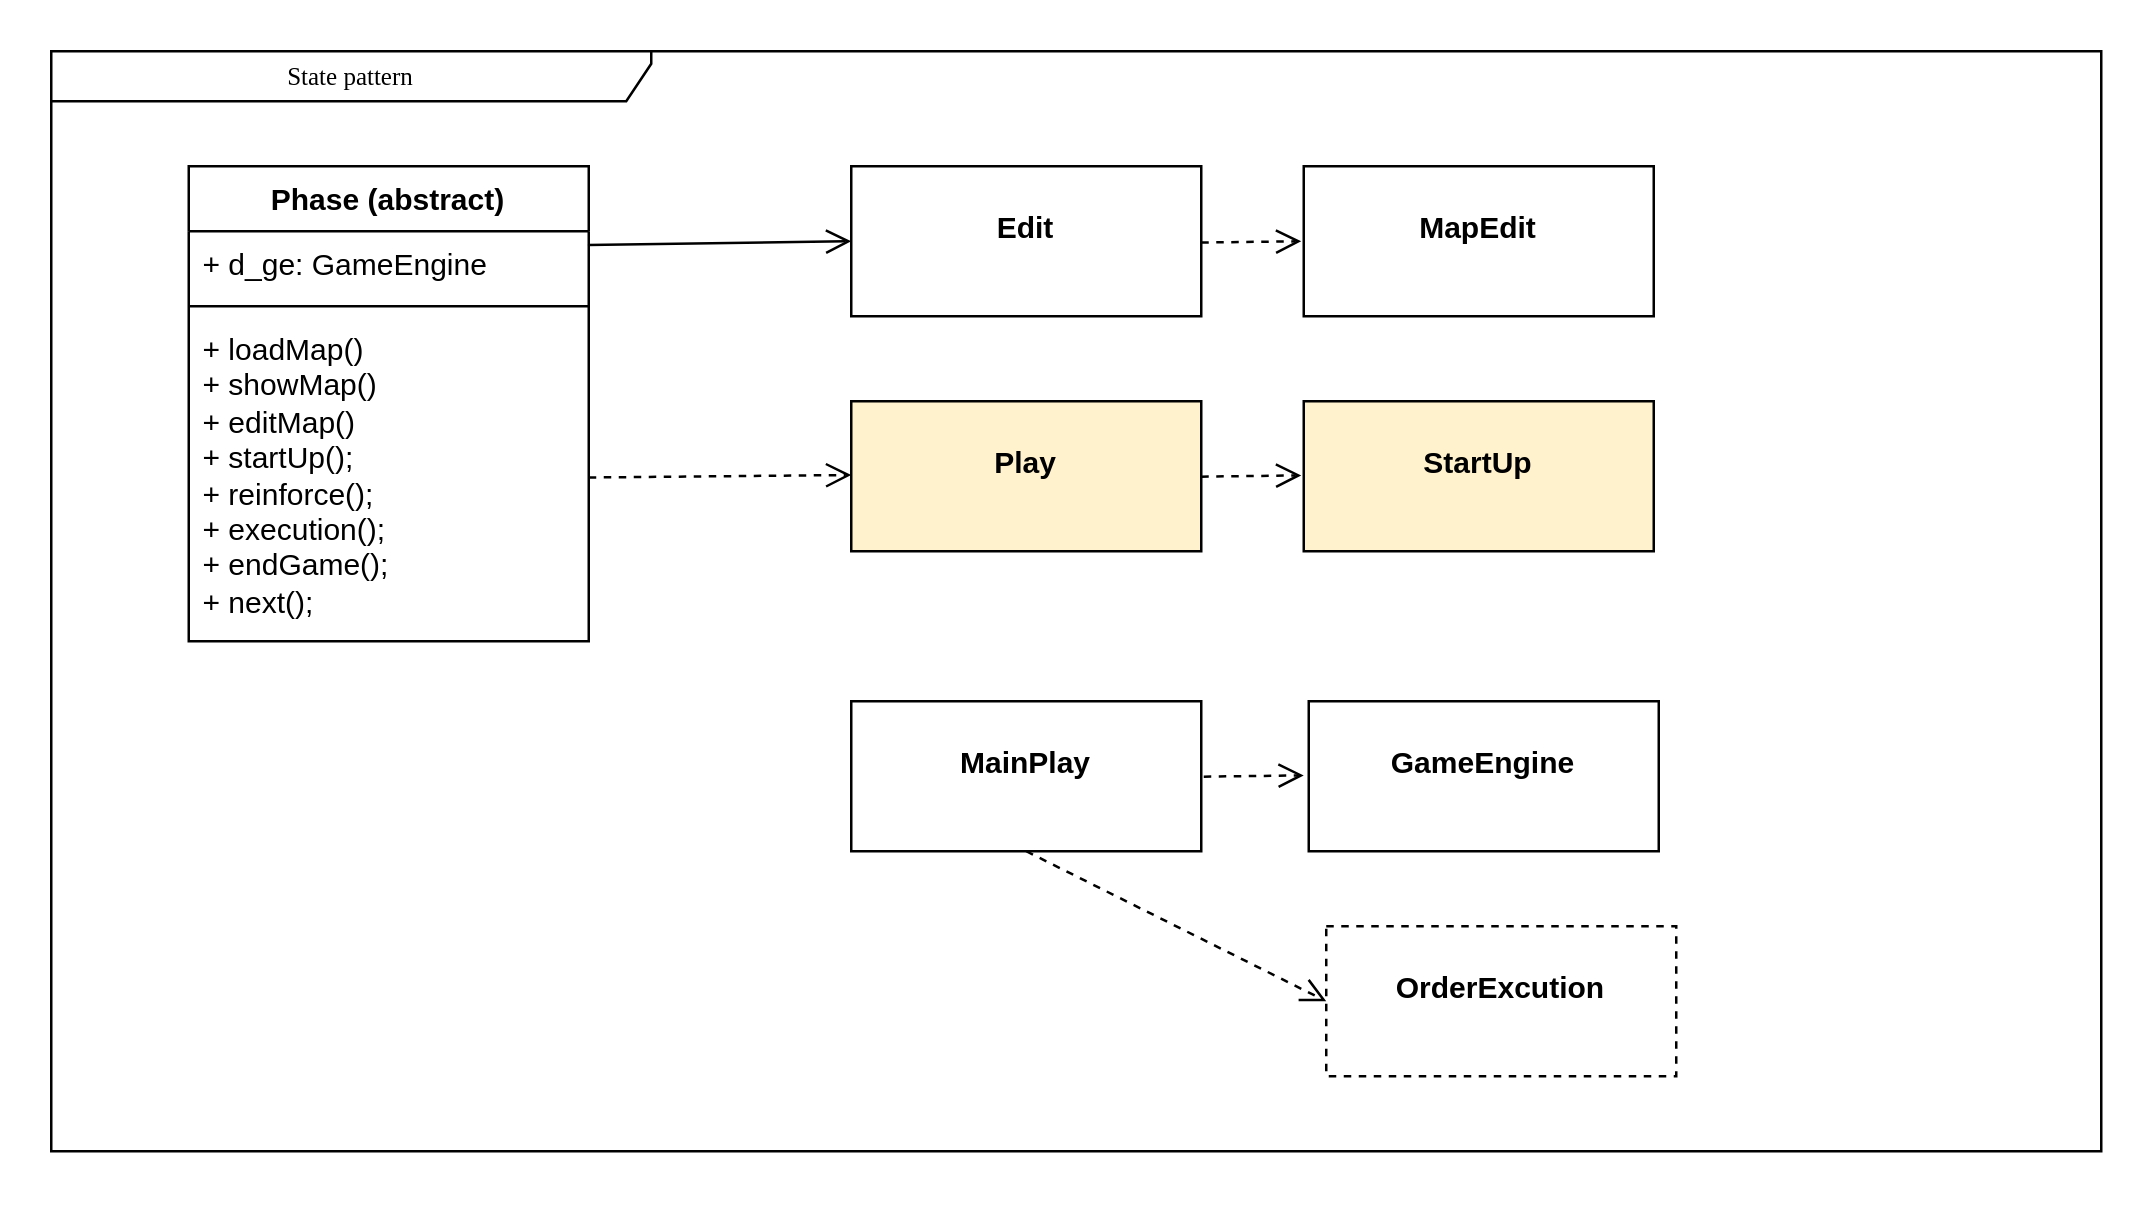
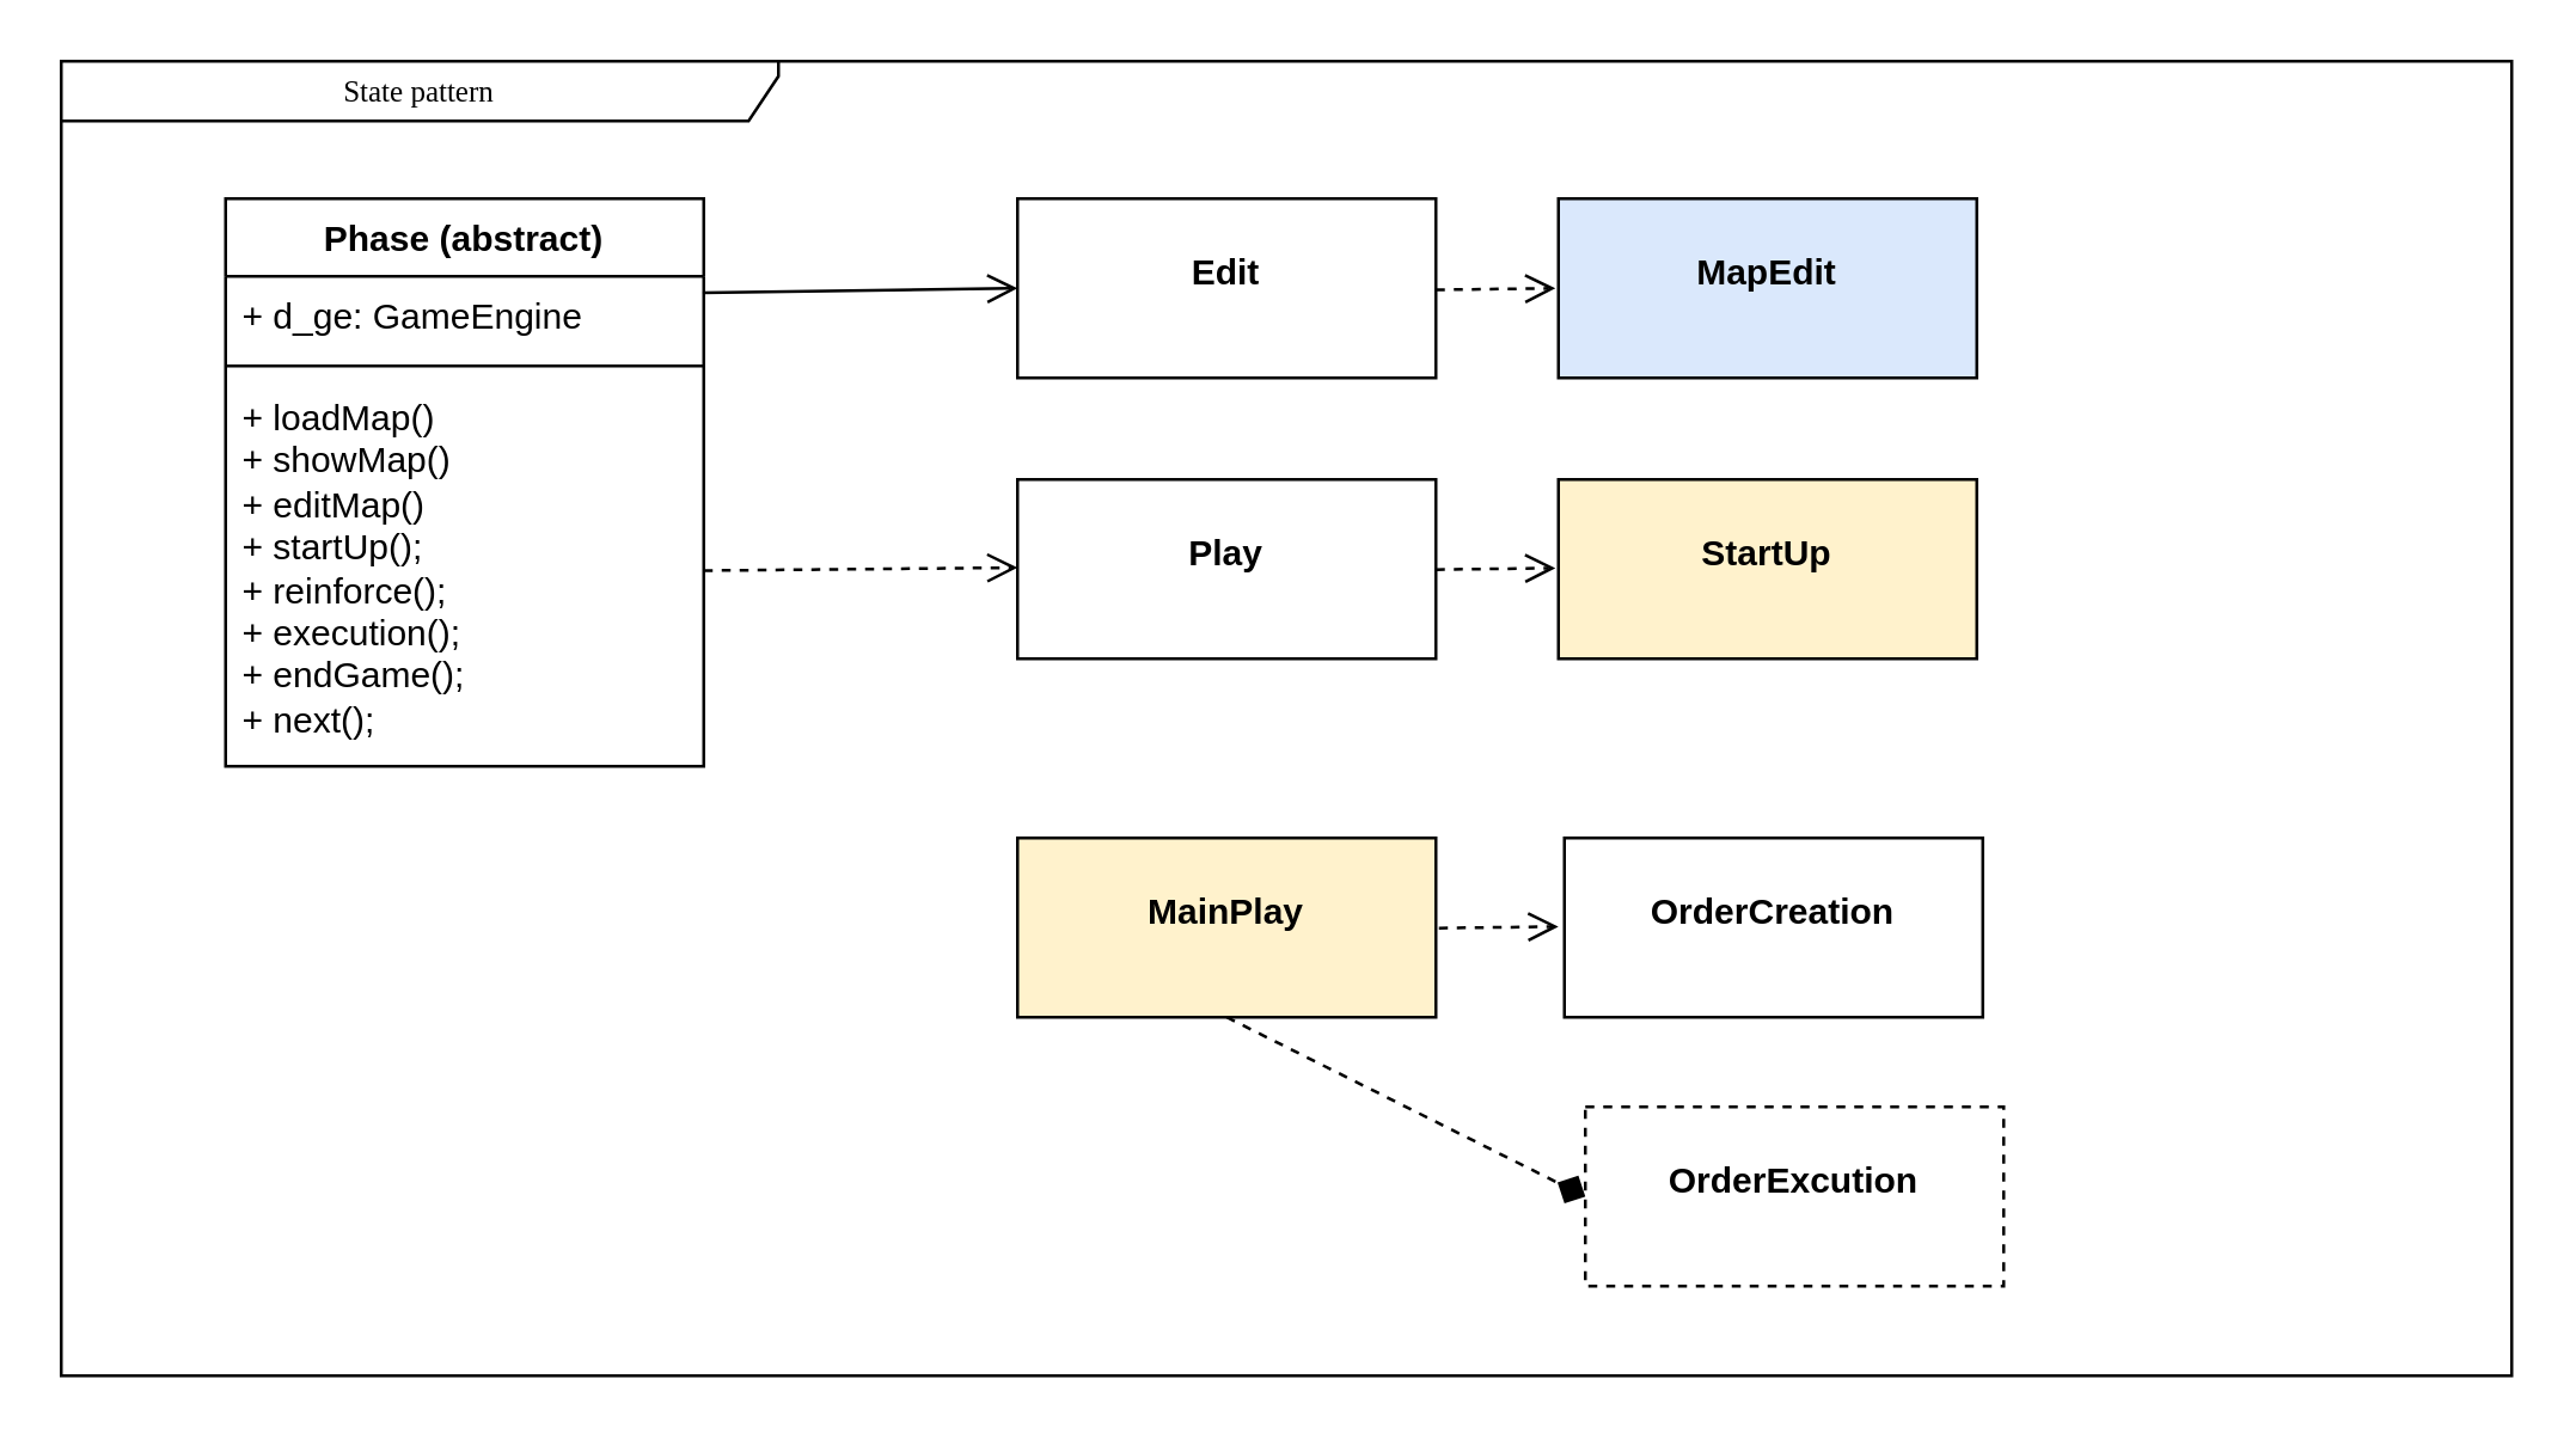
  <mxCell id="0" />
  <mxCell id="1" parent="0" />
  <mxCell id="2" value="State pattern" style="shape=umlFrame;whiteSpace=wrap;html=1;rounded=0;shadow=0;comic=0;labelBackgroundColor=none;strokeWidth=1;fontFamily=Verdana;fontSize=10;align=center;width=240;height=20;" parent="1" vertex="1"><mxGeometry x="20" y="20" width="820" height="440" as="geometry" /></mxCell>
  <mxCell id="3" value="Phase (abstract)" style="swimlane;fontStyle=1;align=center;verticalAlign=top;childLayout=stackLayout;horizontal=1;startSize=26;horizontalStack=0;resizeParent=1;resizeParentMax=0;resizeLast=0;collapsible=1;marginBottom=0;whiteSpace=wrap;html=1;" parent="1" vertex="1"><mxGeometry x="75" y="66" width="160" height="190" as="geometry" /></mxCell>
  <mxCell id="4" value="+ d_ge: GameEngine" style="text;strokeColor=none;fillColor=none;align=left;verticalAlign=top;spacingLeft=4;spacingRight=4;overflow=hidden;rotatable=0;points=[[0,0.5],[1,0.5]];portConstraint=eastwest;whiteSpace=wrap;html=1;" parent="3" vertex="1"><mxGeometry y="26" width="160" height="26" as="geometry" /></mxCell>
  <mxCell id="5" value="" style="line;strokeWidth=1;fillColor=none;align=left;verticalAlign=middle;spacingTop=-1;spacingLeft=3;spacingRight=3;rotatable=0;labelPosition=right;points=[];portConstraint=eastwest;strokeColor=inherit;" parent="3" vertex="1"><mxGeometry y="52" width="160" height="8" as="geometry" /></mxCell>
  <mxCell id="6" value="+ loadMap()&lt;div&gt;+ showMap()&lt;/div&gt;&lt;div&gt;+ editMap()&lt;/div&gt;&lt;div&gt;+ startUp();&lt;/div&gt;&lt;div&gt;+ reinforce();&lt;/div&gt;&lt;div&gt;+ execution();&lt;/div&gt;&lt;div&gt;+ endGame();&lt;/div&gt;&lt;div&gt;+ next();&lt;/div&gt;&lt;div&gt;&lt;div&gt;&lt;br&gt;&lt;/div&gt;&lt;/div&gt;" style="text;strokeColor=none;fillColor=none;align=left;verticalAlign=top;spacingLeft=4;spacingRight=4;overflow=hidden;rotatable=0;points=[[0,0.5],[1,0.5]];portConstraint=eastwest;whiteSpace=wrap;html=1;" parent="3" vertex="1"><mxGeometry y="60" width="160" height="130" as="geometry" /></mxCell>
- <mxCell id="7" value="&lt;p style=&quot;margin:0px;margin-top:4px;text-align:center;&quot;&gt;&lt;br&gt;&lt;b&gt;MapEdit&lt;/b&gt;&lt;/p&gt;" style="verticalAlign=top;align=left;overflow=fill;html=1;whiteSpace=wrap;" parent="1" vertex="1"><mxGeometry x="521" y="66" width="140" height="60" as="geometry" /></mxCell>
- <mxCell id="8" value="&lt;p style=&quot;margin:0px;margin-top:4px;text-align:center;&quot;&gt;&lt;br&gt;&lt;b&gt;Play&lt;/b&gt;&lt;/p&gt;" style="verticalAlign=top;align=left;overflow=fill;html=1;whiteSpace=wrap;fillColor=#fff2cc;" parent="1" vertex="1"><mxGeometry x="340" y="160" width="140" height="60" as="geometry" /></mxCell>
- <mxCell id="9" value="&lt;p style=&quot;margin:0px;margin-top:4px;text-align:center;&quot;&gt;&lt;br&gt;&lt;b&gt;MainPlay&lt;/b&gt;&lt;/p&gt;" style="verticalAlign=top;align=left;overflow=fill;html=1;whiteSpace=wrap;" parent="1" vertex="1"><mxGeometry x="340" y="280" width="140" height="60" as="geometry" /></mxCell>
+ <mxCell id="7" value="&lt;p style=&quot;margin:0px;margin-top:4px;text-align:center;&quot;&gt;&lt;br&gt;&lt;b&gt;MapEdit&lt;/b&gt;&lt;/p&gt;" style="verticalAlign=top;align=left;overflow=fill;html=1;whiteSpace=wrap;fillColor=#dae8fc;" parent="1" vertex="1"><mxGeometry x="521" y="66" width="140" height="60" as="geometry" /></mxCell>
+ <mxCell id="8" value="&lt;p style=&quot;margin:0px;margin-top:4px;text-align:center;&quot;&gt;&lt;br&gt;&lt;b&gt;Play&lt;/b&gt;&lt;/p&gt;" style="verticalAlign=top;align=left;overflow=fill;html=1;whiteSpace=wrap;" parent="1" vertex="1"><mxGeometry x="340" y="160" width="140" height="60" as="geometry" /></mxCell>
+ <mxCell id="9" value="&lt;p style=&quot;margin:0px;margin-top:4px;text-align:center;&quot;&gt;&lt;br&gt;&lt;b&gt;MainPlay&lt;/b&gt;&lt;/p&gt;" style="verticalAlign=top;align=left;overflow=fill;html=1;whiteSpace=wrap;fillColor=#fff2cc;" parent="1" vertex="1"><mxGeometry x="340" y="280" width="140" height="60" as="geometry" /></mxCell>
  <mxCell id="10" value="&lt;p style=&quot;margin:0px;margin-top:4px;text-align:center;&quot;&gt;&lt;br&gt;&lt;b&gt;StartUp&lt;/b&gt;&lt;/p&gt;" style="verticalAlign=top;align=left;overflow=fill;html=1;whiteSpace=wrap;fillColor=#fff2cc;" parent="1" vertex="1"><mxGeometry x="521" y="160" width="140" height="60" as="geometry" /></mxCell>
- <mxCell id="11" value="&lt;p style=&quot;margin:0px;margin-top:4px;text-align:center;&quot;&gt;&lt;br&gt;&lt;b&gt;GameEngine&lt;/b&gt;&lt;/p&gt;" style="verticalAlign=top;align=left;overflow=fill;html=1;whiteSpace=wrap;" parent="1" vertex="1"><mxGeometry x="523" y="280" width="140" height="60" as="geometry" /></mxCell>
+ <mxCell id="11" value="&lt;p style=&quot;margin:0px;margin-top:4px;text-align:center;&quot;&gt;&lt;br&gt;&lt;b&gt;OrderCreation&lt;/b&gt;&lt;/p&gt;" style="verticalAlign=top;align=left;overflow=fill;html=1;whiteSpace=wrap;" parent="1" vertex="1"><mxGeometry x="523" y="280" width="140" height="60" as="geometry" /></mxCell>
  <mxCell id="12" value="&lt;p style=&quot;margin:0px;margin-top:4px;text-align:center;&quot;&gt;&lt;br&gt;&lt;b&gt;OrderExcution&lt;/b&gt;&lt;/p&gt;" style="verticalAlign=top;align=left;overflow=fill;html=1;whiteSpace=wrap;dashed=1;" parent="1" vertex="1"><mxGeometry x="530" y="370" width="140" height="60" as="geometry" /></mxCell>
  <mxCell id="13" value="&lt;p style=&quot;margin:0px;margin-top:4px;text-align:center;&quot;&gt;&lt;br&gt;&lt;b&gt;Edit&lt;/b&gt;&lt;/p&gt;" style="verticalAlign=top;align=left;overflow=fill;html=1;whiteSpace=wrap;" parent="1" vertex="1"><mxGeometry x="340" y="66" width="140" height="60" as="geometry" /></mxCell>
  <mxCell id="14" value="" style="html=1;verticalAlign=bottom;endArrow=open;dashed=0;endSize=8;curved=0;rounded=0;exitX=0.998;exitY=0.211;exitDx=0;exitDy=0;entryX=0;entryY=0.5;entryDx=0;entryDy=0;exitPerimeter=0;" parent="1" source="4" target="13" edge="1"><mxGeometry relative="1" as="geometry"><mxPoint x="340" y="100" as="sourcePoint" /><mxPoint x="260" y="100" as="targetPoint" /></mxGeometry></mxCell>
  <mxCell id="15" value="" style="html=1;verticalAlign=bottom;endArrow=open;dashed=1;endSize=8;curved=0;rounded=0;exitX=0.998;exitY=0.211;exitDx=0;exitDy=0;exitPerimeter=0;" parent="1" edge="1"><mxGeometry relative="1" as="geometry"><mxPoint x="480" y="96.5" as="sourcePoint" /><mxPoint x="520" y="96" as="targetPoint" /></mxGeometry></mxCell>
  <mxCell id="16" value="" style="html=1;verticalAlign=bottom;endArrow=open;dashed=1;endSize=8;curved=0;rounded=0;exitX=0.998;exitY=0.211;exitDx=0;exitDy=0;exitPerimeter=0;" parent="1" edge="1"><mxGeometry relative="1" as="geometry"><mxPoint x="480" y="190.16" as="sourcePoint" /><mxPoint x="520" y="189.66" as="targetPoint" /></mxGeometry></mxCell>
  <mxCell id="17" value="" style="html=1;verticalAlign=bottom;endArrow=open;dashed=1;endSize=8;curved=0;rounded=0;exitX=0.998;exitY=0.211;exitDx=0;exitDy=0;exitPerimeter=0;" parent="1" edge="1"><mxGeometry relative="1" as="geometry"><mxPoint x="481" y="310.16" as="sourcePoint" /><mxPoint x="521" y="309.66" as="targetPoint" /></mxGeometry></mxCell>
- <mxCell id="18" value="" style="html=1;verticalAlign=bottom;endArrow=open;dashed=1;endSize=8;curved=0;rounded=0;exitX=0.5;exitY=1;exitDx=0;exitDy=0;entryX=0;entryY=0.5;entryDx=0;entryDy=0;" parent="1" source="9" target="12" edge="1"><mxGeometry relative="1" as="geometry"><mxPoint x="425" y="360.5" as="sourcePoint" /><mxPoint x="465" y="360" as="targetPoint" /></mxGeometry></mxCell>
+ <mxCell id="18" value="" style="html=1;verticalAlign=bottom;endArrow=diamond;dashed=1;endSize=8;curved=0;rounded=0;exitX=0.5;exitY=1;exitDx=0;exitDy=0;entryX=0;entryY=0.5;entryDx=0;entryDy=0;" parent="1" source="9" target="12" edge="1"><mxGeometry relative="1" as="geometry"><mxPoint x="425" y="360.5" as="sourcePoint" /><mxPoint x="465" y="360" as="targetPoint" /></mxGeometry></mxCell>
  <mxCell id="19" value="" style="html=1;verticalAlign=bottom;endArrow=open;dashed=1;endSize=8;curved=0;rounded=0;exitX=0.998;exitY=0.211;exitDx=0;exitDy=0;entryX=0;entryY=0.5;entryDx=0;entryDy=0;exitPerimeter=0;" parent="1" edge="1"><mxGeometry relative="1" as="geometry"><mxPoint x="235" y="190.5" as="sourcePoint" /><mxPoint x="340" y="189.5" as="targetPoint" /></mxGeometry></mxCell>
